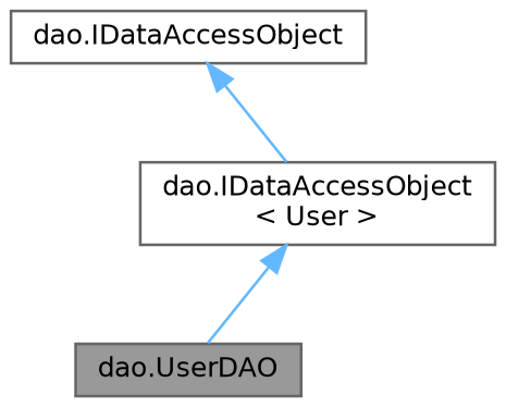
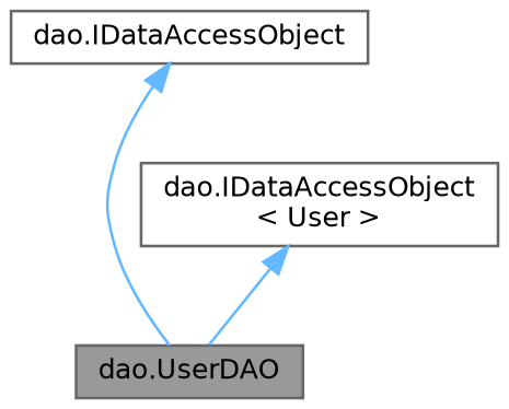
  digraph {
    node [color=gray40 fillcolor=white fontname=Helvetica fontsize=10 shape=box style=filled]
    edge [color=steelblue1 dir=back fontname=Helvetica fontsize=10 labelfontname=Helvetica labelfontsize=10 style=solid]
    n1 [fillcolor=grey60 fontcolor=black height=0.2 label="dao.UserDAO" width=0.4]
    n2 [height=0.2 label="dao.IDataAccessObject" width=0.4]
    n3 [height=0.2 label="dao.IDataAccessObject\l\< User \>" width=0.4]
-   n2 -> n3
+   n2 -> n1
    n3 -> n1
  }
